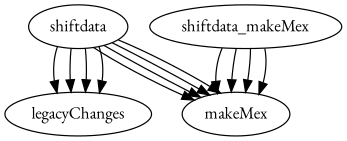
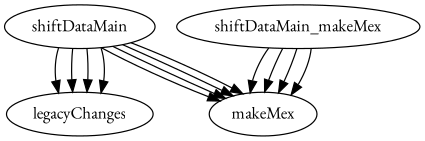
  digraph {
    fontname="EB Garamond"
    node [fontname="EB Garamond"]
    edge [fontname="EB Garamond"]
-   shiftDataMain [label=shiftdata]
+   shiftDataMain
    legacyChanges
    n3 [label=makeMex]
-   shiftdata_makeMex
+   shiftdata_makeMex [label=shiftDataMain_makeMex]
    shiftDataMain -> legacyChanges
    shiftDataMain -> legacyChanges
    shiftDataMain -> legacyChanges
    shiftDataMain -> legacyChanges
    shiftDataMain -> n3
    shiftDataMain -> n3
    shiftDataMain -> n3
    shiftDataMain -> n3
    shiftdata_makeMex -> n3
    shiftdata_makeMex -> n3
    shiftdata_makeMex -> n3
    shiftdata_makeMex -> n3
  }
